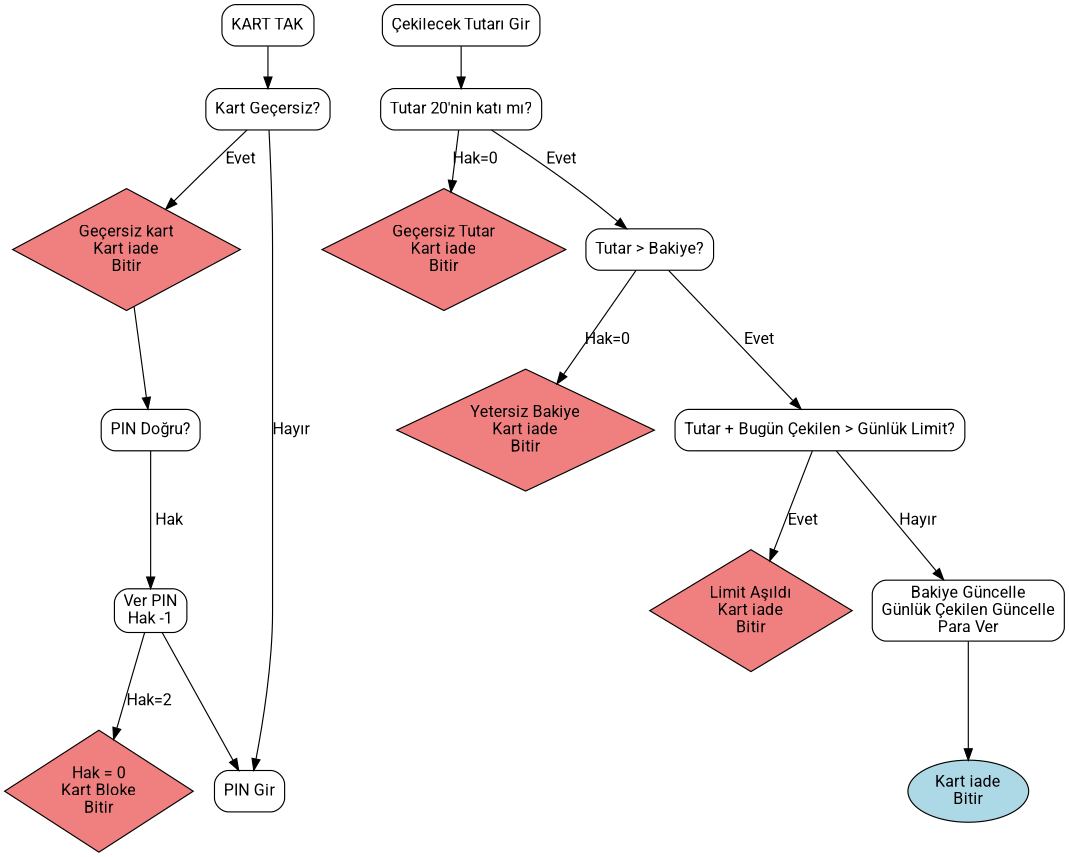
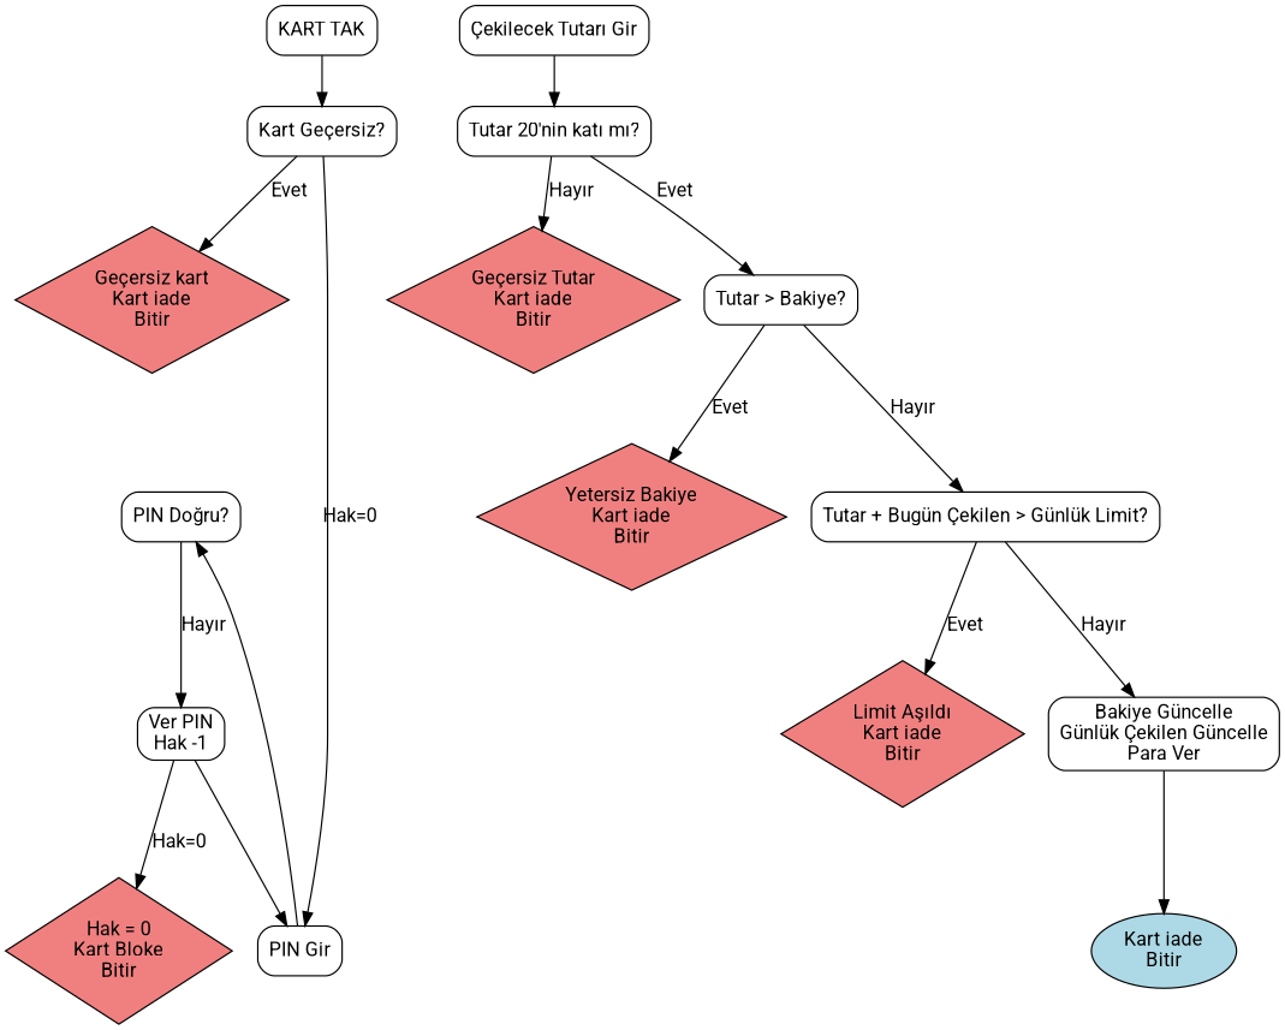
  digraph {
    fontname=Roboto
    rankdir=TB
    node [fontname=Roboto shape=rectangle style=rounded]
    edge [fontname=Roboto]
    n1 [label="KART TAK"]
    n2 [label="Kart Geçersiz?"]
    n3 [fillcolor=lightcoral label="Geçersiz kart\nKart iade\nBitir" shape=diamond style=filled]
    n4 [label="PIN Gir"]
    n5 [label="PIN Doğru?"]
    n6 [label="Ver PIN\nHak -1"]
    n7 [fillcolor=lightcoral label="Hak = 0\nKart Bloke\nBitir" shape=diamond style=filled]
    n8 [label="Çekilecek Tutarı Gir"]
    n9 [label="Tutar 20'nin katı mı?"]
    n10 [fillcolor=lightcoral label="Geçersiz Tutar\nKart iade\nBitir" shape=diamond style=filled]
    n11 [label="Tutar > Bakiye?"]
    n12 [fillcolor=lightcoral label="Yetersiz Bakiye\nKart iade\nBitir" shape=diamond style=filled]
    n13 [label="Tutar + Bugün Çekilen > Günlük Limit?"]
    n14 [fillcolor=lightcoral label="Limit Aşıldı\nKart iade\nBitir" shape=diamond style=filled]
    n15 [label="Bakiye Güncelle\nGünlük Çekilen Güncelle\nPara Ver"]
    n16 [fillcolor=lightblue label="Kart iade\nBitir" shape=oval style=filled]
    n1 -> n2
    n2 -> n3 [label=Evet]
-   n2 -> n4 [label="Hayır"]
-   n3 -> n5
-   n5 -> n6 [label=Hak]
+   n2 -> n4 [label="Hak=0"]
+   n4 -> n5
+   n5 -> n6 [label="Hayır"]
    n6 -> n4
-   n6 -> n7 [label="Hak=2"]
+   n6 -> n7 [label="Hak=0"]
    n8 -> n9
-   n9 -> n10 [label="Hak=0"]
+   n9 -> n10 [label="Hayır"]
    n9 -> n11 [label=Evet]
-   n11 -> n12 [label="Hak=0"]
-   n11 -> n13 [label=Evet]
+   n11 -> n12 [label=Evet]
+   n11 -> n13 [label="Hayır"]
    n13 -> n14 [label=Evet]
    n13 -> n15 [label="Hayır"]
    n15 -> n16
  }
